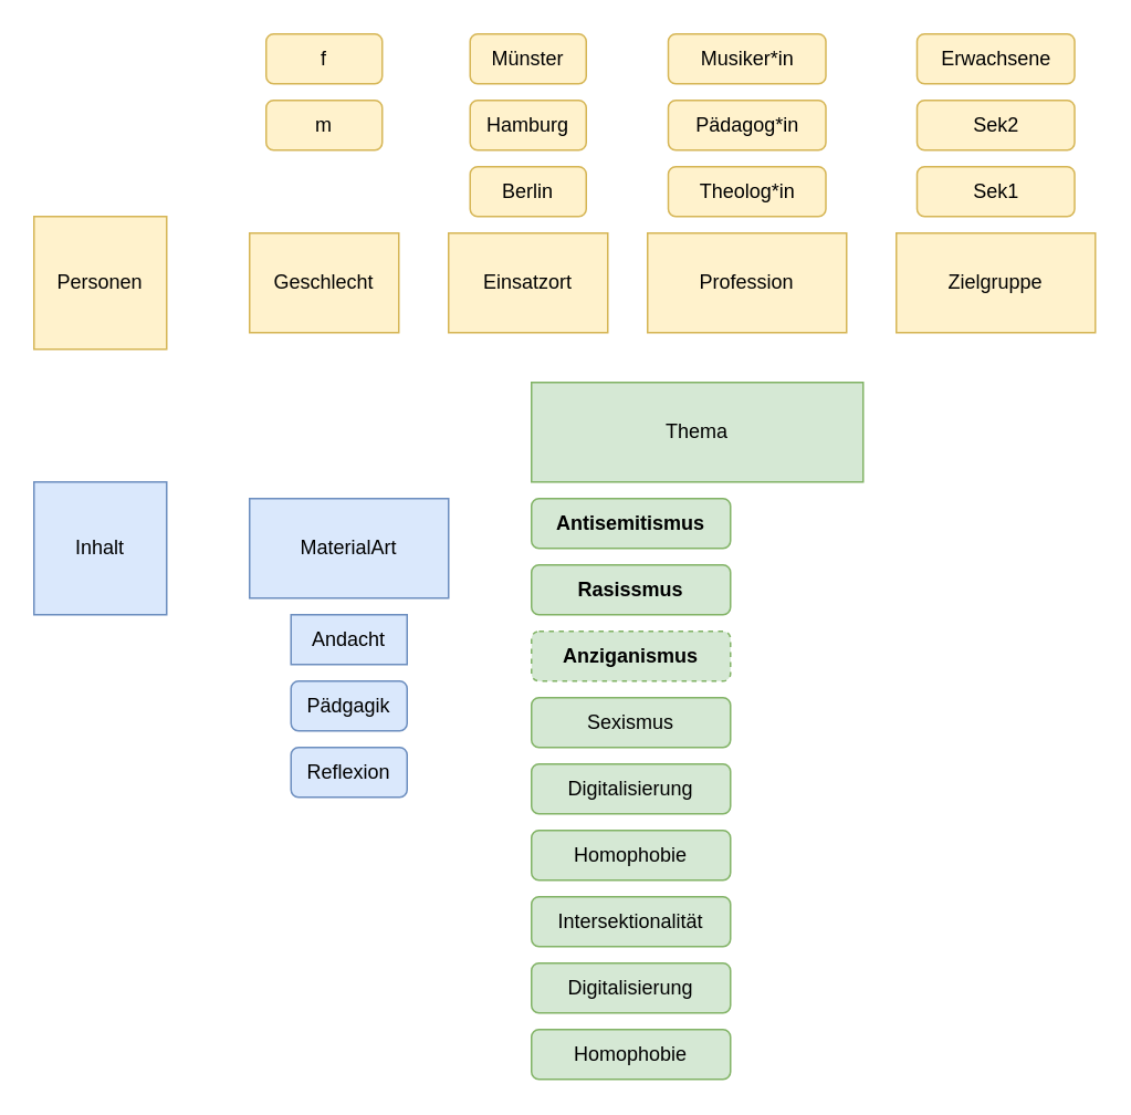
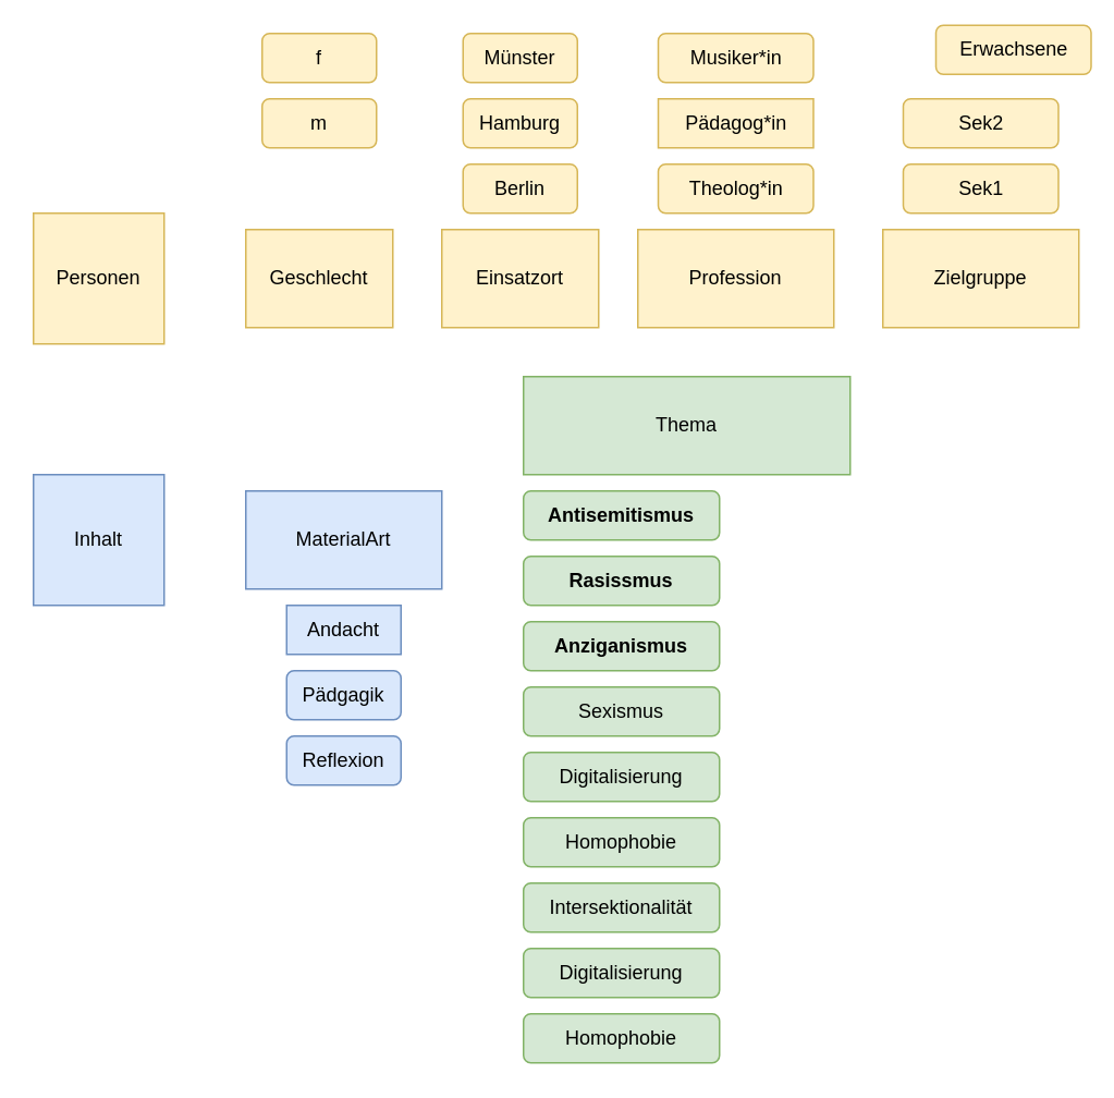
  <mxCell id="0" />
  <mxCell id="1" parent="0" />
  <mxCell id="2" value="Personen" style="whiteSpace=wrap;html=1;aspect=fixed;fillColor=#fff2cc;strokeColor=#d6b656;" vertex="1" parent="1"><mxGeometry x="20" y="130" width="80" height="80" as="geometry" /></mxCell>
  <mxCell id="3" value="Inhalt" style="whiteSpace=wrap;html=1;aspect=fixed;fillColor=#dae8fc;strokeColor=#6c8ebf;" vertex="1" parent="1"><mxGeometry x="20" y="290" width="80" height="80" as="geometry" /></mxCell>
  <mxCell id="4" value="Geschlecht" style="rounded=0;whiteSpace=wrap;html=1;fillColor=#fff2cc;strokeColor=#d6b656;" vertex="1" parent="1"><mxGeometry x="150" y="140" width="90" height="60" as="geometry" /></mxCell>
  <mxCell id="5" value="MaterialArt" style="rounded=0;whiteSpace=wrap;html=1;fillColor=#dae8fc;strokeColor=#6c8ebf;" vertex="1" parent="1"><mxGeometry x="150" y="300" width="120" height="60" as="geometry" /></mxCell>
  <mxCell id="6" value="Einsatzort" style="rounded=0;whiteSpace=wrap;html=1;fillColor=#fff2cc;strokeColor=#d6b656;" vertex="1" parent="1"><mxGeometry x="270" y="140" width="96" height="60" as="geometry" /></mxCell>
  <mxCell id="7" value="Andacht" style="whiteSpace=wrap;html=1;fillColor=#dae8fc;strokeColor=#6c8ebf;rounded=0;" vertex="1" parent="1"><mxGeometry x="175" y="370" width="70" height="30" as="geometry" /></mxCell>
  <mxCell id="8" value="Pädgagik" style="rounded=1;whiteSpace=wrap;html=1;fillColor=#dae8fc;strokeColor=#6c8ebf;" vertex="1" parent="1"><mxGeometry x="175" y="410" width="70" height="30" as="geometry" /></mxCell>
  <mxCell id="9" value="Reflexion" style="rounded=1;whiteSpace=wrap;html=1;fillColor=#dae8fc;strokeColor=#6c8ebf;" vertex="1" parent="1"><mxGeometry x="175" y="450" width="70" height="30" as="geometry" /></mxCell>
  <mxCell id="10" value="f" style="rounded=1;whiteSpace=wrap;html=1;fillColor=#fff2cc;strokeColor=#d6b656;" vertex="1" parent="1"><mxGeometry x="160" y="20" width="70" height="30" as="geometry" /></mxCell>
  <mxCell id="11" value="m" style="rounded=1;whiteSpace=wrap;html=1;fillColor=#fff2cc;strokeColor=#d6b656;" vertex="1" parent="1"><mxGeometry x="160" y="60" width="70" height="30" as="geometry" /></mxCell>
  <mxCell id="12" value="Münster" style="rounded=1;whiteSpace=wrap;html=1;fillColor=#fff2cc;strokeColor=#d6b656;" vertex="1" parent="1"><mxGeometry x="283" y="20" width="70" height="30" as="geometry" /></mxCell>
  <mxCell id="13" value="Hamburg" style="rounded=1;whiteSpace=wrap;html=1;fillColor=#fff2cc;strokeColor=#d6b656;" vertex="1" parent="1"><mxGeometry x="283" y="60" width="70" height="30" as="geometry" /></mxCell>
  <mxCell id="14" value="Berlin" style="rounded=1;whiteSpace=wrap;html=1;fillColor=#fff2cc;strokeColor=#d6b656;" vertex="1" parent="1"><mxGeometry x="283" y="100" width="70" height="30" as="geometry" /></mxCell>
  <mxCell id="15" value="Profession" style="rounded=0;whiteSpace=wrap;html=1;fillColor=#fff2cc;strokeColor=#d6b656;" vertex="1" parent="1"><mxGeometry x="390" y="140" width="120" height="60" as="geometry" /></mxCell>
  <mxCell id="16" value="Musiker*in" style="rounded=1;whiteSpace=wrap;html=1;fillColor=#fff2cc;strokeColor=#d6b656;" vertex="1" parent="1"><mxGeometry x="402.5" y="20" width="95" height="30" as="geometry" /></mxCell>
- <mxCell id="17" value="Pädagog*in" style="rounded=1;whiteSpace=wrap;html=1;fillColor=#fff2cc;strokeColor=#d6b656;" vertex="1" parent="1"><mxGeometry x="402.5" y="60" width="95" height="30" as="geometry" /></mxCell>
+ <mxCell id="17" value="Pädagog*in" style="whiteSpace=wrap;html=1;fillColor=#fff2cc;strokeColor=#d6b656;rounded=0;" vertex="1" parent="1"><mxGeometry x="402.5" y="60" width="95" height="30" as="geometry" /></mxCell>
  <mxCell id="18" value="Theolog*in" style="rounded=1;whiteSpace=wrap;html=1;fillColor=#fff2cc;strokeColor=#d6b656;" vertex="1" parent="1"><mxGeometry x="402.5" y="100" width="95" height="30" as="geometry" /></mxCell>
  <mxCell id="19" value="Zielgruppe" style="rounded=0;whiteSpace=wrap;html=1;fillColor=#fff2cc;strokeColor=#d6b656;" vertex="1" parent="1"><mxGeometry x="540" y="140" width="120" height="60" as="geometry" /></mxCell>
- <mxCell id="20" value="Erwachsene" style="rounded=1;whiteSpace=wrap;html=1;fillColor=#fff2cc;strokeColor=#d6b656;" vertex="1" parent="1"><mxGeometry x="552.5" y="20" width="95" height="30" as="geometry" /></mxCell>
+ <mxCell id="20" value="Erwachsene" style="rounded=1;whiteSpace=wrap;html=1;fillColor=#fff2cc;strokeColor=#d6b656;" vertex="1" parent="1"><mxGeometry x="572.5" y="15" width="95" height="30" as="geometry" /></mxCell>
  <mxCell id="21" value="Sek2" style="rounded=1;whiteSpace=wrap;html=1;fillColor=#fff2cc;strokeColor=#d6b656;" vertex="1" parent="1"><mxGeometry x="552.5" y="60" width="95" height="30" as="geometry" /></mxCell>
  <mxCell id="22" value="Sek1" style="rounded=1;whiteSpace=wrap;html=1;fillColor=#fff2cc;strokeColor=#d6b656;" vertex="1" parent="1"><mxGeometry x="552.5" y="100" width="95" height="30" as="geometry" /></mxCell>
  <mxCell id="23" value="Thema" style="rounded=0;whiteSpace=wrap;html=1;fillColor=#d5e8d4;strokeColor=#82b366;" vertex="1" parent="1"><mxGeometry x="320" y="230" width="200" height="60" as="geometry" /></mxCell>
  <mxCell id="24" value="Antisemitismus" style="rounded=1;whiteSpace=wrap;html=1;fillColor=#d5e8d4;strokeColor=#82b366;fontStyle=1" vertex="1" parent="1"><mxGeometry x="320" y="300" width="120" height="30" as="geometry" /></mxCell>
  <mxCell id="25" value="Rasissmus" style="rounded=1;whiteSpace=wrap;html=1;fillColor=#d5e8d4;strokeColor=#82b366;fontStyle=1" vertex="1" parent="1"><mxGeometry x="320" y="340" width="120" height="30" as="geometry" /></mxCell>
- <mxCell id="26" value="Anziganismus" style="rounded=1;whiteSpace=wrap;html=1;fillColor=#d5e8d4;strokeColor=#82b366;fontStyle=1;dashed=1;" vertex="1" parent="1"><mxGeometry x="320" y="380" width="120" height="30" as="geometry" /></mxCell>
+ <mxCell id="26" value="Anziganismus" style="rounded=1;whiteSpace=wrap;html=1;fillColor=#d5e8d4;strokeColor=#82b366;fontStyle=1" vertex="1" parent="1"><mxGeometry x="320" y="380" width="120" height="30" as="geometry" /></mxCell>
  <mxCell id="27" value="Sexismus" style="rounded=1;whiteSpace=wrap;html=1;fillColor=#d5e8d4;strokeColor=#82b366;" vertex="1" parent="1"><mxGeometry x="320" y="420" width="120" height="30" as="geometry" /></mxCell>
  <mxCell id="28" value="Digitalisierung" style="rounded=1;whiteSpace=wrap;html=1;fillColor=#d5e8d4;strokeColor=#82b366;" vertex="1" parent="1"><mxGeometry x="320" y="460" width="120" height="30" as="geometry" /></mxCell>
  <mxCell id="29" value="Homophobie" style="rounded=1;whiteSpace=wrap;html=1;fillColor=#d5e8d4;strokeColor=#82b366;" vertex="1" parent="1"><mxGeometry x="320" y="500" width="120" height="30" as="geometry" /></mxCell>
  <mxCell id="30" value="Intersektionalität" style="rounded=1;whiteSpace=wrap;html=1;fillColor=#d5e8d4;strokeColor=#82b366;" vertex="1" parent="1"><mxGeometry x="320" y="540" width="120" height="30" as="geometry" /></mxCell>
  <mxCell id="31" value="Digitalisierung" style="rounded=1;whiteSpace=wrap;html=1;fillColor=#d5e8d4;strokeColor=#82b366;" vertex="1" parent="1"><mxGeometry x="320" y="580" width="120" height="30" as="geometry" /></mxCell>
  <mxCell id="32" value="Homophobie" style="rounded=1;whiteSpace=wrap;html=1;fillColor=#d5e8d4;strokeColor=#82b366;" vertex="1" parent="1"><mxGeometry x="320" y="620" width="120" height="30" as="geometry" /></mxCell>
